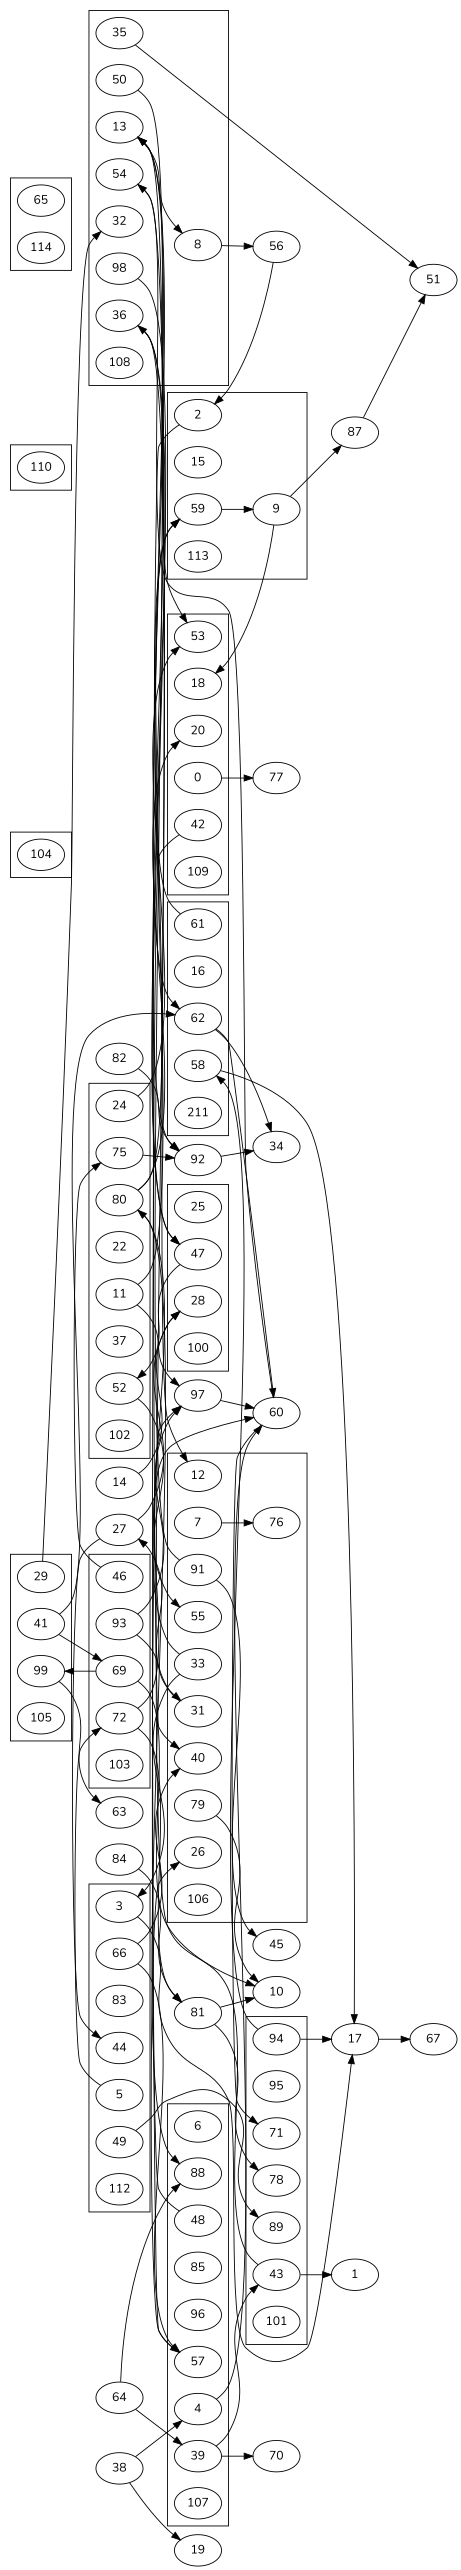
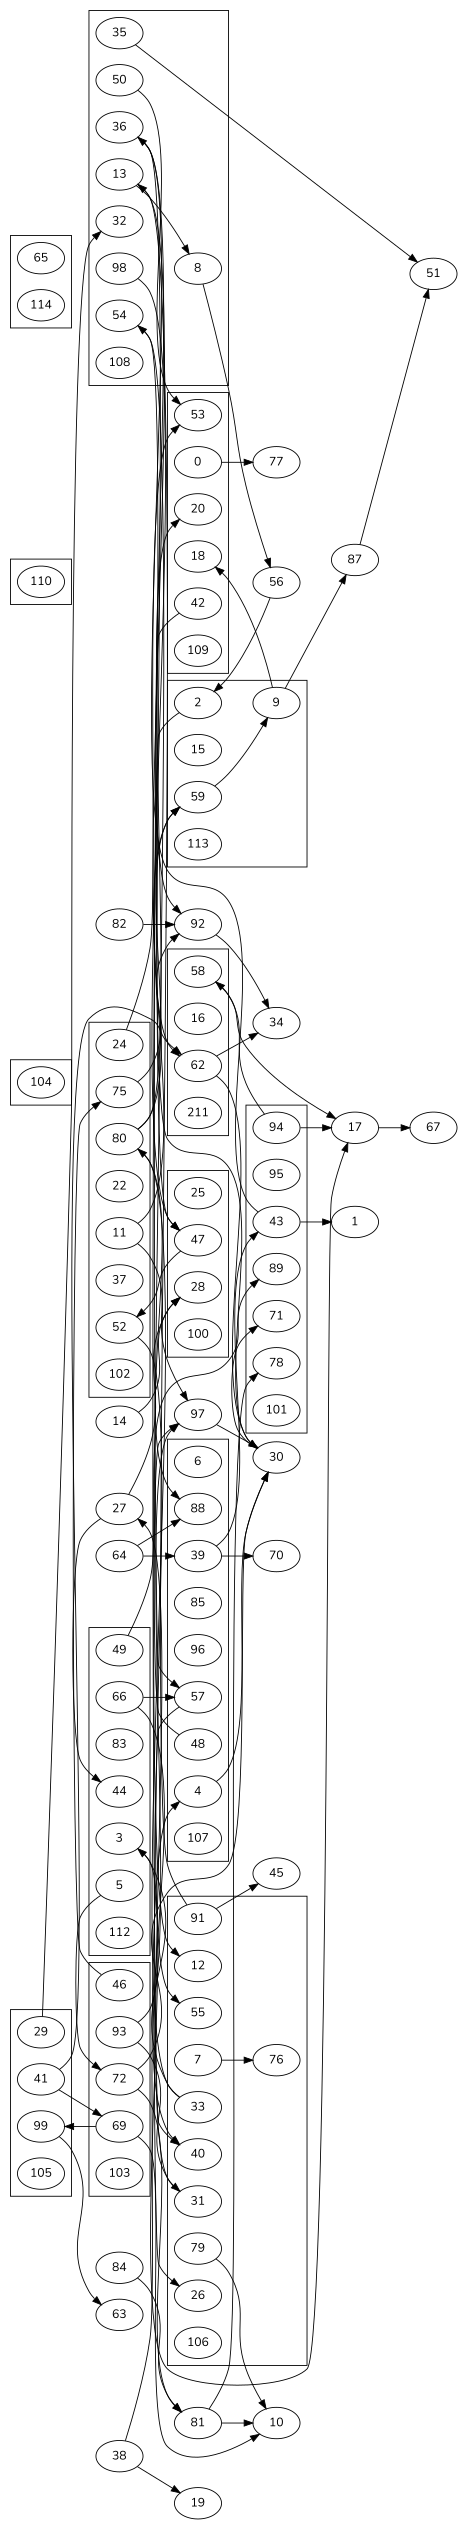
  digraph {
    fontname=Nunito
    rankdir=LR
    node [fontname=Nunito]
    edge [fontname=Nunito]
    43
    95
    89
    78
    n5 [label=71]
    94
    101
    25
    47
    28
    100
    24
    80
    75
    22
    52
    37
    11
    102
    93
    72
    69
    46
    103
    104
    99
    41
    29
    105
    40
    33
    31
    76
    79
    55
    12
    26
    7
    91
    106
    6
    4
    57
    85
    96
    88
    48
    39
    107
    35
    98
    36
    13
    32
    8
    54
    50
    108
    53
    0
    20
    42
    18
    109
    110
    62
    16
    58
-   61
    n70 [label=211]
    66
    5
    83
    44
    3
    49
    112
    59
    15
    2
    9
    113
    65
    114
    1
    17
    92
    97
    81
-   60
+   60 [label=30]
    10
    63
    27
    45
    70
    51
    56
    77
    34
    87
    67
    14
    38
    19
    82
    64
    84
    subgraph cluster_1 {
      43
      95
      89
      78
      n5
      94
      101
    }
    subgraph cluster_2 {
      25
      47
      28
      100
    }
    subgraph cluster_3 {
      24
      80
      75
      22
      52
      37
      11
      102
    }
    subgraph cluster_4 {
      93
      72
      69
      46
      103
    }
    subgraph cluster_5 {
      104
    }
    subgraph cluster_6 {
      99
      41
      29
      105
    }
    subgraph cluster_7 {
      40
      33
      31
      76
      79
      55
      12
      26
      7
      91
      106
    }
    subgraph cluster_8 {
      6
      4
      57
      85
      96
      88
      48
      39
      107
    }
    subgraph cluster_9 {
      35
      98
      36
      13
      32
      8
      54
      50
      108
    }
    subgraph cluster_10 {
      53
      0
      20
      42
      18
      109
    }
    subgraph cluster_11 {
      110
    }
    subgraph cluster_12 {
      62
      16
      58
-     61
      n70
    }
    subgraph cluster_13 {
      66
      5
      83
      44
      3
      49
      112
    }
    subgraph cluster_14 {
      59
      15
      2
      9
      113
    }
    subgraph cluster_15 {
      65
      114
    }
    43 -> 36
    43 -> 1
    94 -> 58
    94 -> 17
    47 -> 52
    24 -> 53
    80 -> 88
    80 -> 20
    80 -> 59
    75 -> 92
    52 -> 55
    11 -> 59
    11 -> 97
    93 -> 31
    93 -> 97
    72 -> 81
    72 -> 60
    69 -> 99
    69 -> 10
    46 -> 75
    99 -> 63
    41 -> 69
    41 -> 62
    29 -> 32
    33 -> 80
    33 -> 3
    31 -> 27
    79 -> 10
    7 -> 76
    91 -> 13
    91 -> 45
    4 -> 60
    57 -> 26
    48 -> 97
    39 -> 43
    39 -> 70
    35 -> 51
    98 -> 47
    36 -> 47
    36 -> 92
    13 -> 8
    13 -> 62
    8 -> 56
    54 -> 12
    50 -> 53
    0 -> 77
    42 -> 57
    62 -> 60
    62 -> 34
    58 -> 17
-   61 -> 13
    66 -> 40
    66 -> 57
    5 -> 72
    3 -> 17
    49 -> 89
    59 -> 9
    2 -> 40
    9 -> 18
    9 -> 87
    17 -> 67
    92 -> 34
    97 -> 60
    81 -> 78
    81 -> 10
    60 -> n5
    60 -> 54
    27 -> 28
    27 -> 44
    56 -> 2
    87 -> 51
    14 -> 28
    38 -> 4
    38 -> 19
    82 -> 92
    64 -> 88
    64 -> 39
    84 -> 81
  }
